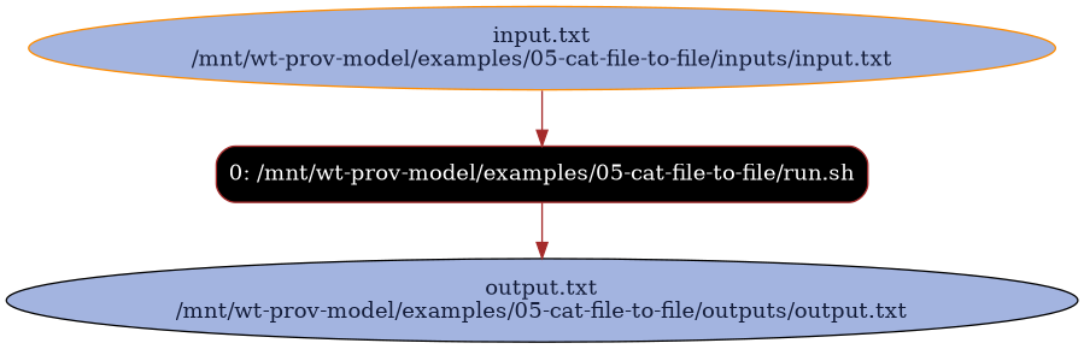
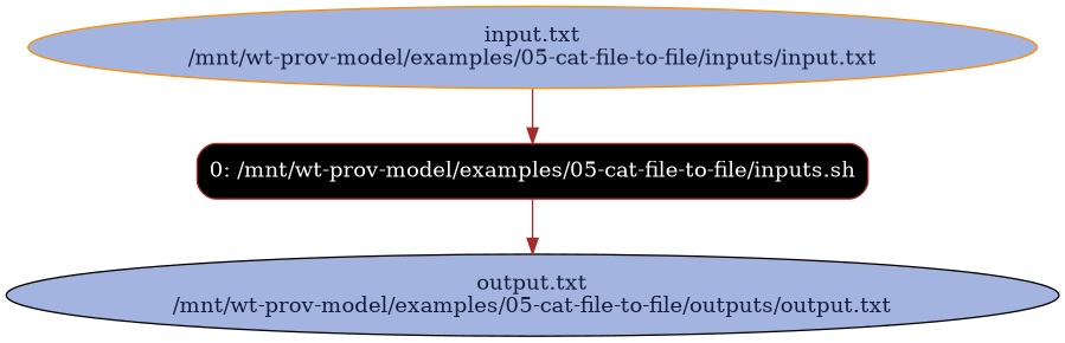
  digraph {
    rankdir=TB
    node [fillcolor="#A3B4E0" fontcolor="#131C39" shape=ellipse style="filled,rounded"]
    edge [color=brown]
-   n1 [fillcolor=black fontcolor=white label="0: /mnt/wt-prov-model/examples/05-cat-file-to-file/run.sh" shape=box color=brown]
+   n1 [fillcolor=black fontcolor=white label="0: /mnt/wt-prov-model/examples/05-cat-file-to-file/inputs.sh" shape=box color=brown]
    n2 [label="output.txt\n/mnt/wt-prov-model/examples/05-cat-file-to-file/outputs/output.txt" color=black]
    n3 [label="input.txt\n/mnt/wt-prov-model/examples/05-cat-file-to-file/inputs/input.txt" color=darkorange]
    n1 -> n2
    n3 -> n1
  }
